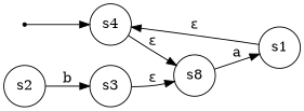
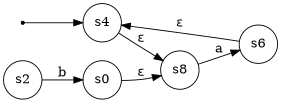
  digraph {
    rankdir=LR
    node [shape=circle]
    __start__ [shape=point]
    s4
    n3 [label=s8]
-   s1
+   s1 [label=s6]
    s2
-   s3
+   s3 [label=s0]
    __start__ -> s4
    s4 -> n3 [label="ε"]
    n3 -> s1 [label=a]
    s1 -> s4 [label="ε"]
    s2 -> s3 [label=b]
    s3 -> n3 [label="ε"]
  }
